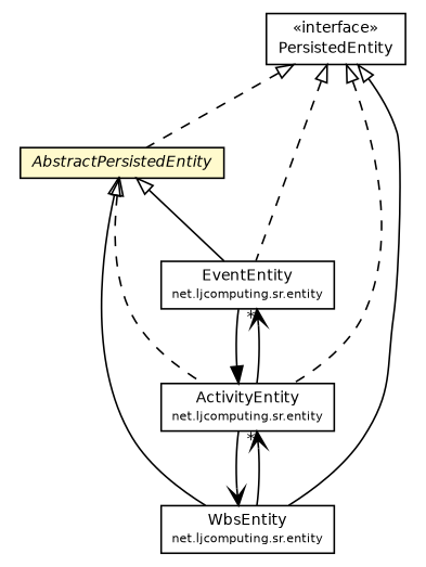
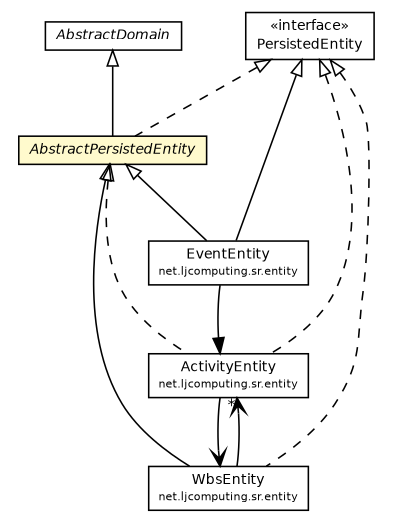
  digraph {
    nodesep=0.25
    ranksep=0.5
    node [fontcolor=black fontname=Helvetica fontsize=9.0 shape=plaintext]
    edge [arrowtail=empty dir=back fontname=Helvetica fontsize=10 headport=p labelfontname=Helvetica labelfontsize=10 tailport=p]
    n1 [label=<<table title="net.ljcomputing.core.entity.AbstractPersistedEntity" border="0" cellborder="1" cellspacing="0" cellpadding="2" port="p" bgcolor="lemonChiffon" href="./AbstractPersistedEntity.html"> 		<tr><td><table border="0" cellspacing="0" cellpadding="1"> <tr><td align="center" balign="center"><font face="Helvetica-Oblique"> AbstractPersistedEntity </font></td></tr> 		</table></td></tr> 		</table>>]
    n2 [label=<<table title="net.ljcomputing.sr.entity.EventEntity" border="0" cellborder="1" cellspacing="0" cellpadding="2" port="p" href="../../sr/entity/EventEntity.html"> 		<tr><td><table border="0" cellspacing="0" cellpadding="1"> <tr><td align="center" balign="center"> EventEntity </td></tr> <tr><td align="center" balign="center"><font point-size="7.0"> net.ljcomputing.sr.entity </font></td></tr> 		</table></td></tr> 		</table>>]
    n3 [label=<<table title="net.ljcomputing.sr.entity.ActivityEntity" border="0" cellborder="1" cellspacing="0" cellpadding="2" port="p" href="../../sr/entity/ActivityEntity.html"> 		<tr><td><table border="0" cellspacing="0" cellpadding="1"> <tr><td align="center" balign="center"> ActivityEntity </td></tr> <tr><td align="center" balign="center"><font point-size="7.0"> net.ljcomputing.sr.entity </font></td></tr> 		</table></td></tr> 		</table>>]
    n4 [label=<<table title="net.ljcomputing.sr.entity.WbsEntity" border="0" cellborder="1" cellspacing="0" cellpadding="2" port="p" href="../../sr/entity/WbsEntity.html"> 		<tr><td><table border="0" cellspacing="0" cellpadding="1"> <tr><td align="center" balign="center"> WbsEntity </td></tr> <tr><td align="center" balign="center"><font point-size="7.0"> net.ljcomputing.sr.entity </font></td></tr> 		</table></td></tr> 		</table>>]
+   n5 [label=<<table title="net.ljcomputing.core.entity.AbstractDomain" border="0" cellborder="1" cellspacing="0" cellpadding="2" port="p" href="./AbstractDomain.html"> 		<tr><td><table border="0" cellspacing="0" cellpadding="1"> <tr><td align="center" balign="center"><font face="Helvetica-Oblique"> AbstractDomain </font></td></tr> 		</table></td></tr> 		</table>>]
    n6 [label=<<table title="net.ljcomputing.core.entity.PersistedEntity" border="0" cellborder="1" cellspacing="0" cellpadding="2" port="p" href="./PersistedEntity.html"> 		<tr><td><table border="0" cellspacing="0" cellpadding="1"> <tr><td align="center" balign="center"> &#171;interface&#187; </td></tr> <tr><td align="center" balign="center"> PersistedEntity </td></tr> 		</table></td></tr> 		</table>>]
    n1 -> n2
    n1 -> n3 [style=dashed]
    n1 -> n4
    n2 -> n3 [arrowhead=normal color=black fontcolor=black fontsize=10.0 arrowtail="" dir=""]
-   n3 -> n2 [arrowhead=open color=black fontcolor=black fontsize=10.0 headlabel="*" arrowtail="" dir=""]
    n3 -> n4 [arrowhead=open color=black fontcolor=black fontsize=10.0 arrowtail="" dir=""]
    n4 -> n3 [arrowhead=open color=black fontcolor=black fontsize=10.0 headlabel="*" arrowtail="" dir=""]
+   n5 -> n1
    n6 -> n1 [style=dashed]
-   n6 -> n2 [style=dashed]
+   n6 -> n2 [style=solid]
    n6 -> n3 [style=dashed]
-   n6 -> n4 [style=solid]
+   n6 -> n4 [style=dashed]
  }
